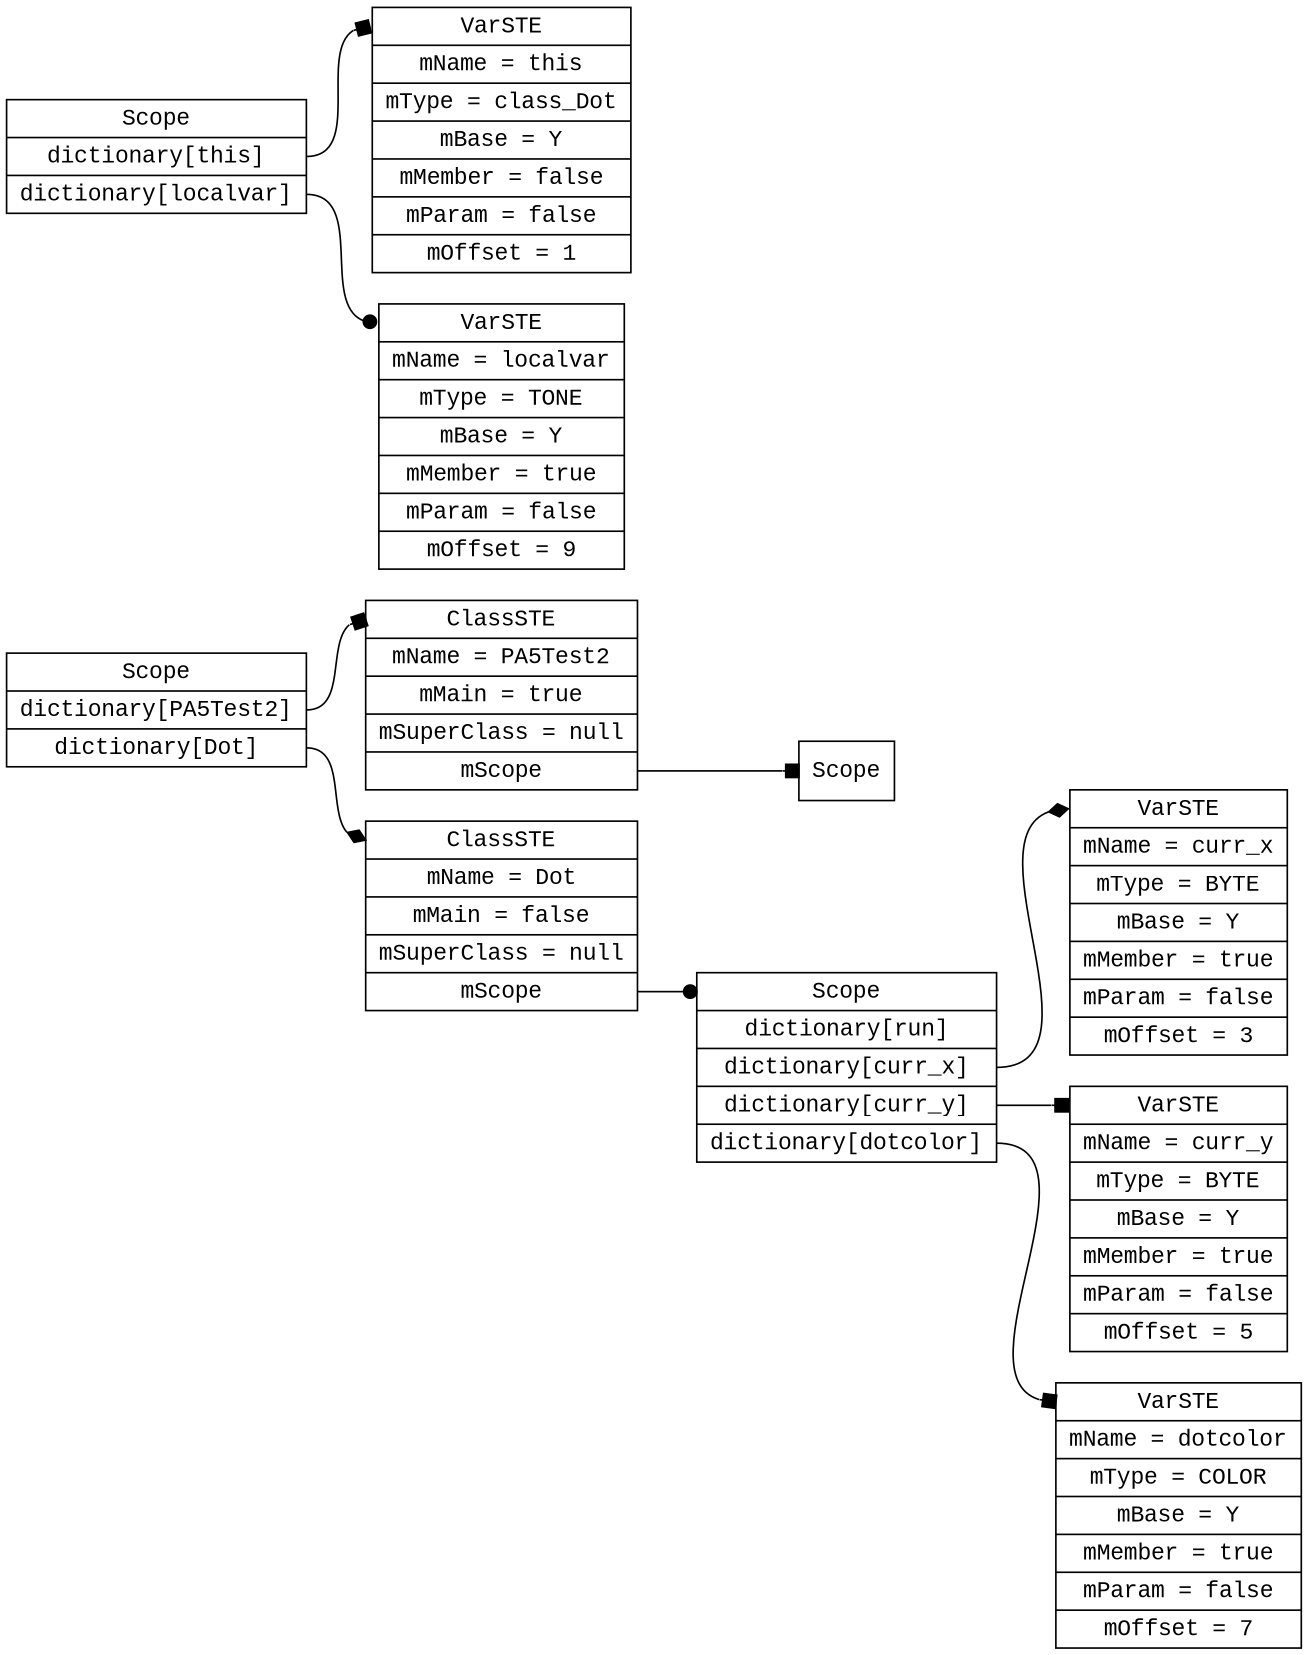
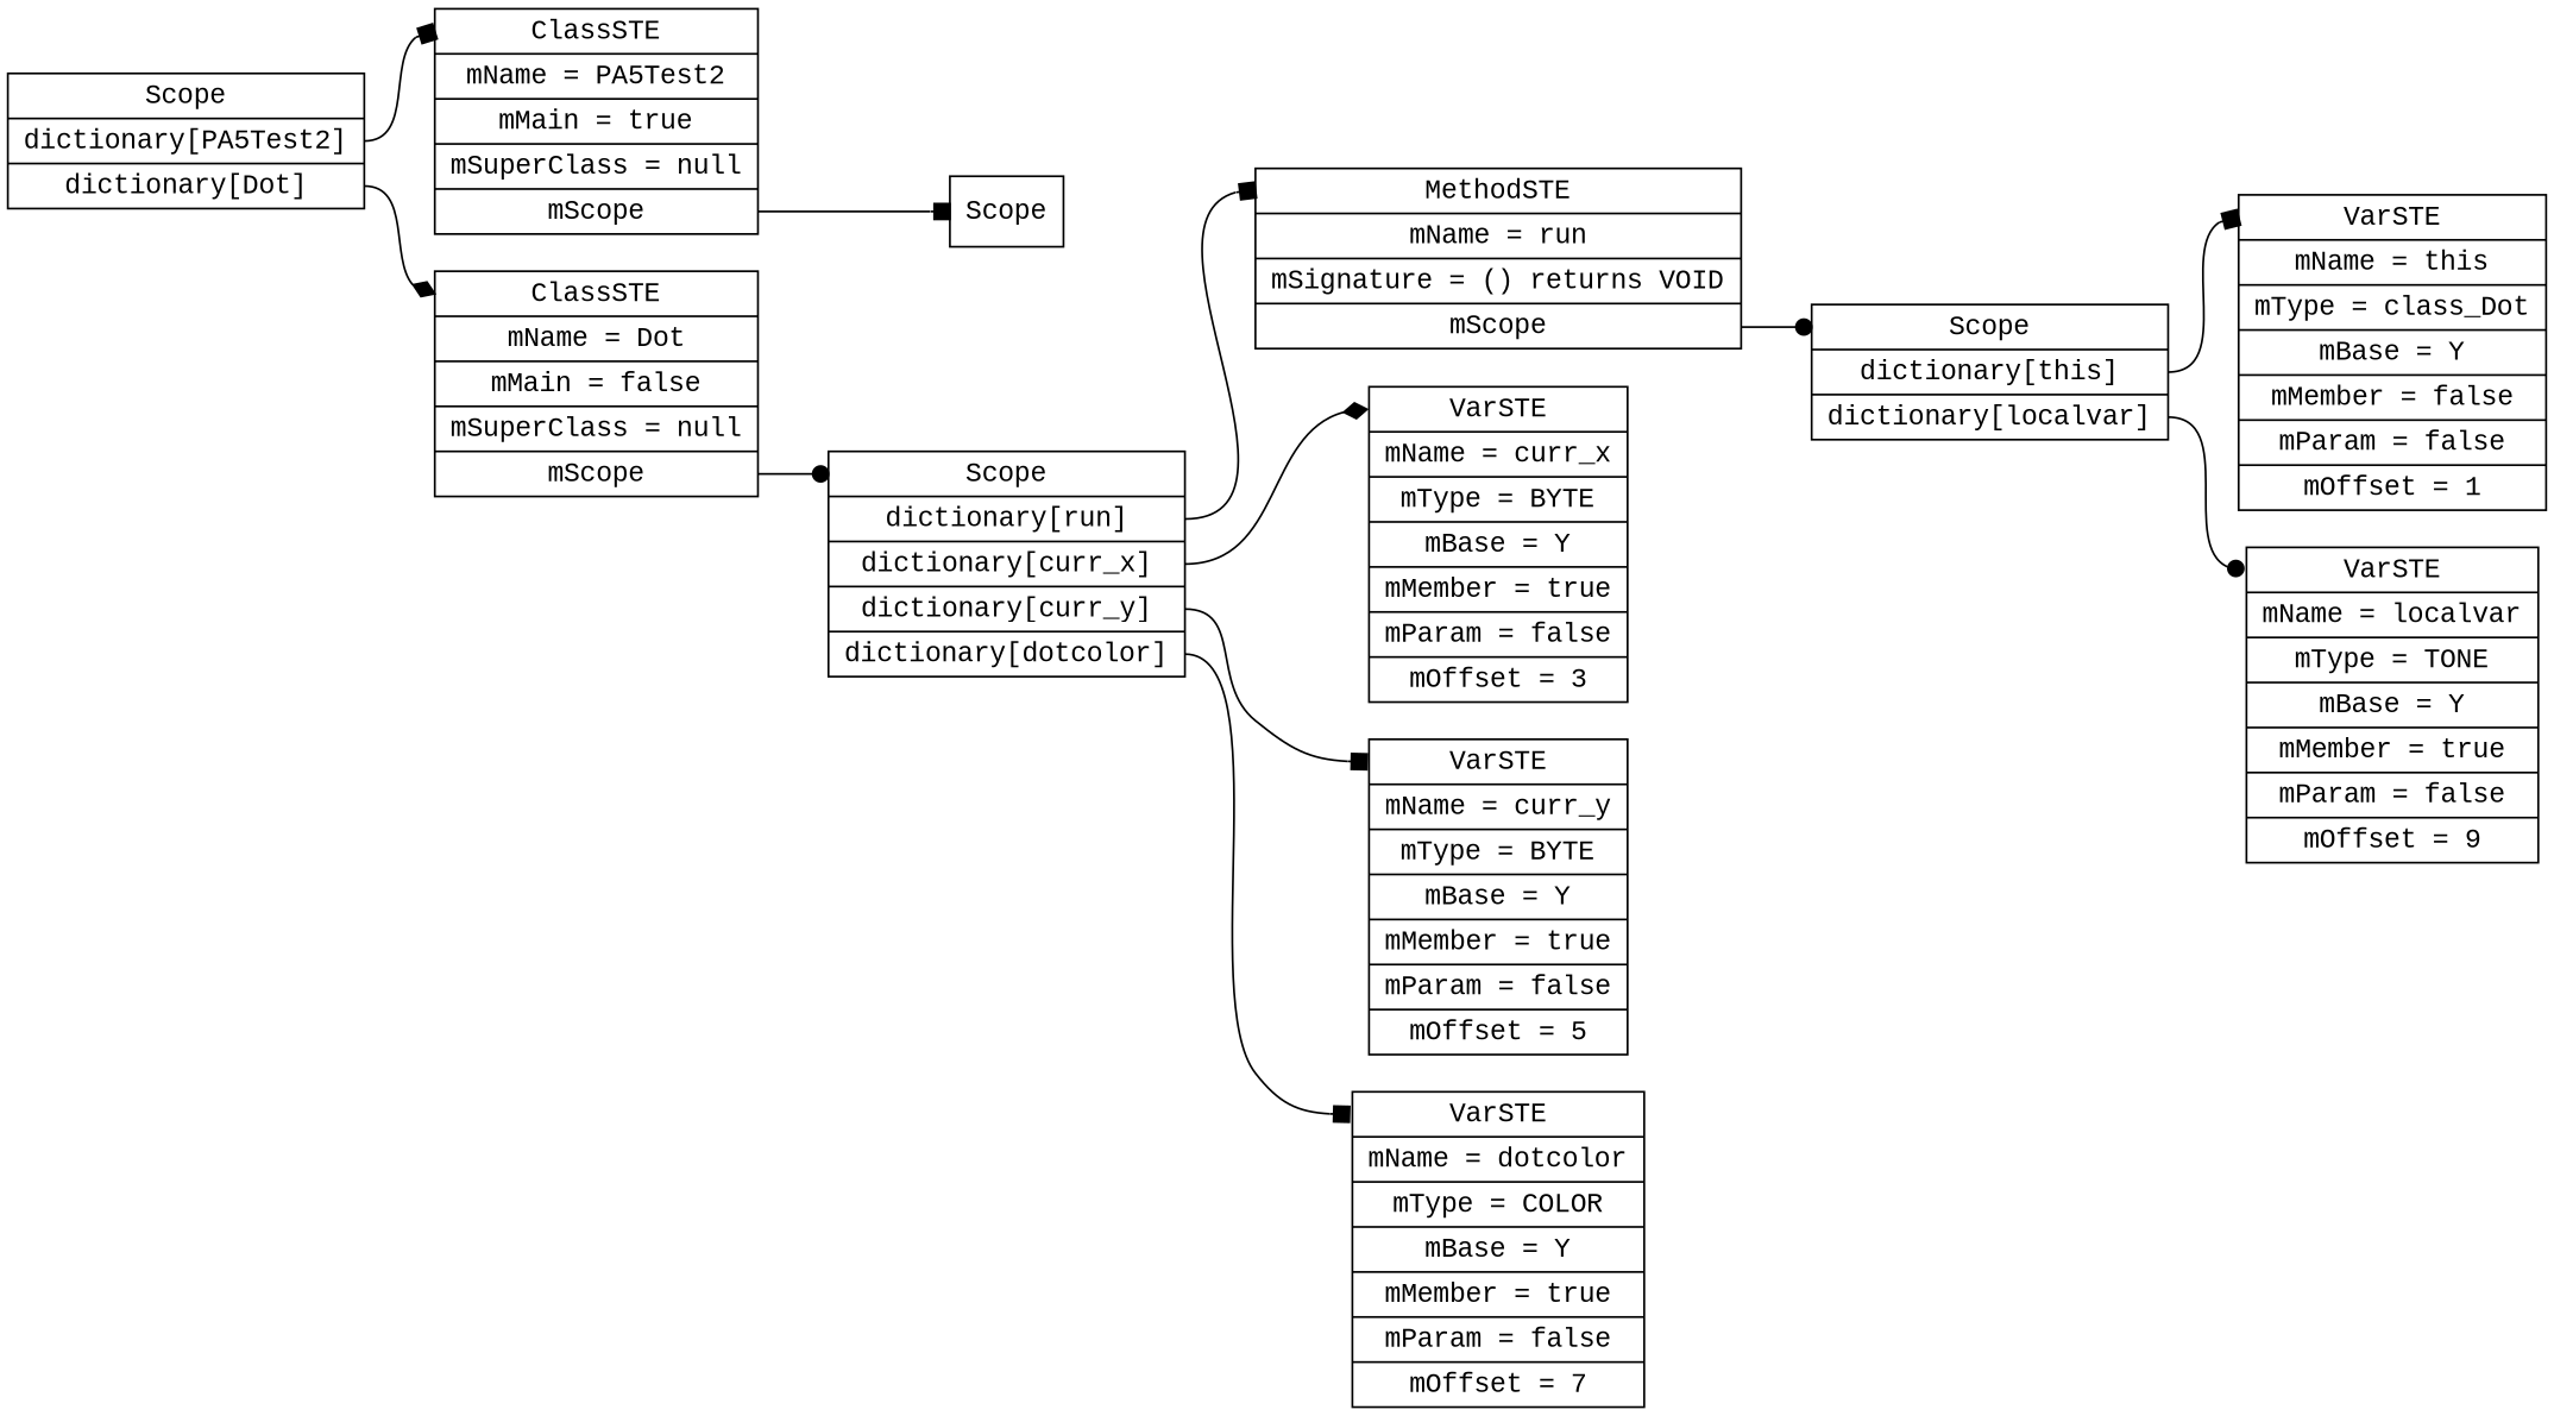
  digraph {
    rankdir=LR
    fontname="Liberation Mono"
    node [shape=record fontname="Liberation Mono"]
    edge [headport=f0 tailport=f1 arrowhead=box fontname="Liberation Mono"]
    n1 [label=" <f0> Scope | <f1> dictionary\[PA5Test2\] | <f2> dictionary\[Dot\] "]
    n2 [label=" <f0> ClassSTE | <f1> mName = PA5Test2| <f2> mMain = true| <f3> mSuperClass = null| <f4> mScope "]
    n3 [label=" <f0> ClassSTE | <f1> mName = Dot| <f2> mMain = false| <f3> mSuperClass = null| <f4> mScope "]
    n4 [label=" <f0> Scope "]
    n5 [label=" <f0> Scope | <f1> dictionary\[run\] | <f2> dictionary\[curr_x\] | <f3> dictionary\[curr_y\] | <f4> dictionary\[dotcolor\] "]
+   n6 [label=" <f0> MethodSTE | <f1> mName = run| <f2> mSignature = () returns VOID| <f3> mScope "]
    n7 [label=" <f0> VarSTE | <f1> mName = curr_x| <f2> mType = BYTE| <f3> mBase = Y| <f4> mMember = true| <f5> mParam = false| <f6> mOffset = 3"]
    n8 [label=" <f0> VarSTE | <f1> mName = curr_y| <f2> mType = BYTE| <f3> mBase = Y| <f4> mMember = true| <f5> mParam = false| <f6> mOffset = 5"]
    n9 [label=" <f0> VarSTE | <f1> mName = dotcolor| <f2> mType = COLOR| <f3> mBase = Y| <f4> mMember = true| <f5> mParam = false| <f6> mOffset = 7"]
    n10 [label=" <f0> Scope | <f1> dictionary\[this\] | <f2> dictionary\[localvar\] "]
    n11 [label=" <f0> VarSTE | <f1> mName = this| <f2> mType = class_Dot| <f3> mBase = Y| <f4> mMember = false| <f5> mParam = false| <f6> mOffset = 1"]
    n12 [label=" <f0> VarSTE | <f1> mName = localvar| <f2> mType = TONE| <f3> mBase = Y| <f4> mMember = true| <f5> mParam = false| <f6> mOffset = 9"]
    n1 -> n2
    n1 -> n3 [tailport=f2 arrowhead=diamond]
    n2 -> n4 [tailport=f4]
    n3 -> n5 [tailport=f4 arrowhead=dot]
+   n5 -> n6
    n5 -> n7 [tailport=f2 arrowhead=diamond]
    n5 -> n8 [tailport=f3]
    n5 -> n9 [tailport=f4]
+   n6 -> n10 [tailport=f3 arrowhead=dot]
    n10 -> n11
    n10 -> n12 [tailport=f2 arrowhead=dot]
  }
